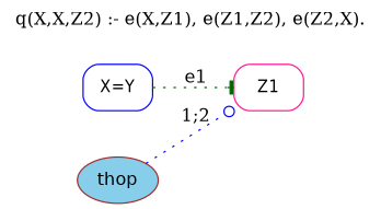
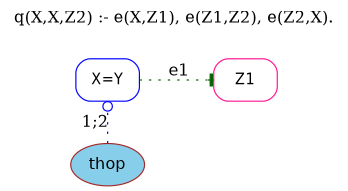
  strict digraph {
    label="q(X,X,Z2) :- e(X,Z1), e(Z1,Z2), e(Z2,X)."
    labelloc=t
    rankdir=LR
    node [fontname="Helvetica-Narrow" shape=box style=rounded]
    edge [style=dotted]
    n1 [color=blue height=0.5 label="X=Y" width=0.75]
    Z1 [color=deeppink height=0.5 width=0.75]
    thop [color=brown fillcolor=skyblue fontname=helvetica height=0.5 shape=oval style="filled,rounded" width=0.79437]
    n1 -> Z1 [arrowhead=tee color=darkgreen fontname=helvetica label=e1]
-   thop -> Z1 [arrowhead=odot color=blue constraint=false label="1;2"]
+   thop -> n1 [arrowhead=odot color=blue constraint=false label="1;2"]
  }
